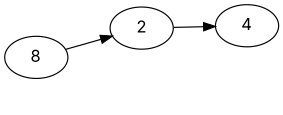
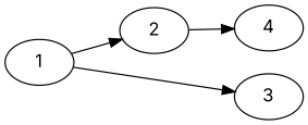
  strict digraph {
    fontname=Inter
    rankdir=LR
    node [fontname=Inter weight=0]
    edge [fontname=Inter weight=0]
-   1 [label=8]
+   1
    2
+   3
    4
    1 -> 2
+   1 -> 3
    2 -> 4
  }
